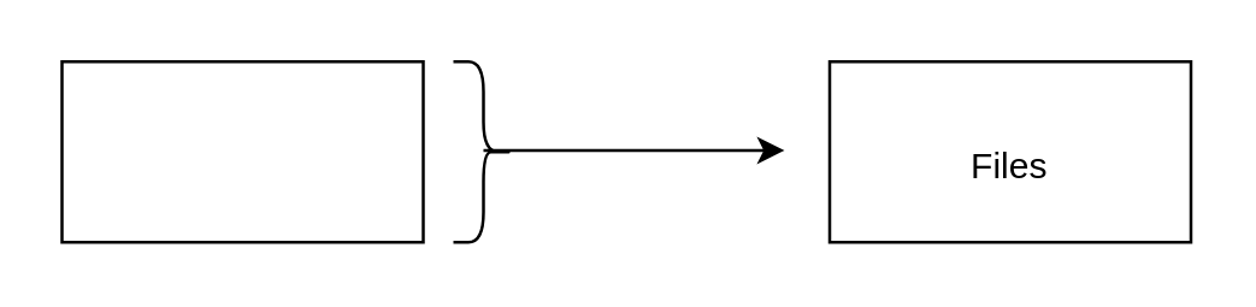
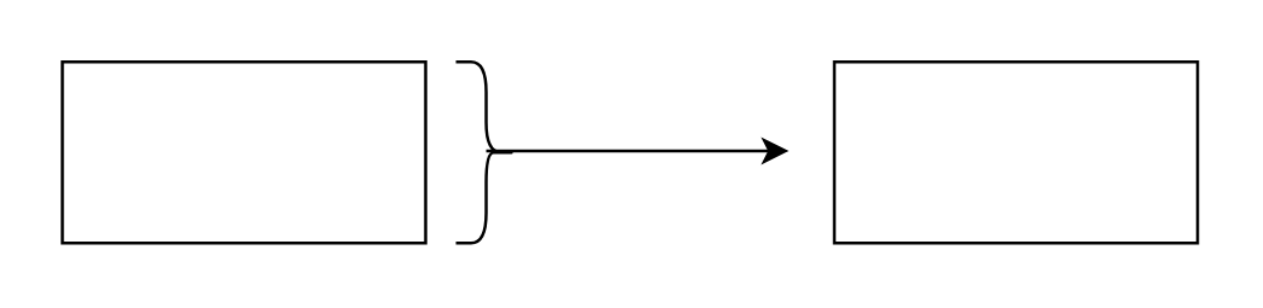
  <mxCell id="0" />
  <mxCell id="1" parent="0" />
  <mxCell id="2" value="" style="rounded=0;whiteSpace=wrap;html=1;" vertex="1" parent="1"><mxGeometry x="20" y="20" width="120" height="60" as="geometry" /></mxCell>
  <mxCell id="3" value="" style="rounded=0;whiteSpace=wrap;html=1;" vertex="1" parent="1"><mxGeometry x="275" y="20" width="120" height="60" as="geometry" /></mxCell>
- <mxCell id="4" value="&lt;div&gt;Files&lt;/div&gt;" style="text;html=1;strokeColor=none;fillColor=none;align=center;verticalAlign=middle;whiteSpace=wrap;rounded=0;" vertex="1" parent="1"><mxGeometry x="305" y="40" width="60" height="30" as="geometry" /></mxCell>
  <mxCell id="5" value="" style="shape=curlyBracket;whiteSpace=wrap;html=1;rounded=1;flipH=1;labelPosition=right;verticalLabelPosition=middle;align=left;verticalAlign=middle;size=0.5;" vertex="1" parent="1"><mxGeometry x="150" y="20" width="20" height="60" as="geometry" /></mxCell>
  <mxCell id="6" value="" style="endArrow=classic;html=1;rounded=0;" edge="1" parent="1"><mxGeometry relative="1" as="geometry"><mxPoint x="160" y="49.5" as="sourcePoint" /><mxPoint x="260" y="49.5" as="targetPoint" /></mxGeometry></mxCell>
